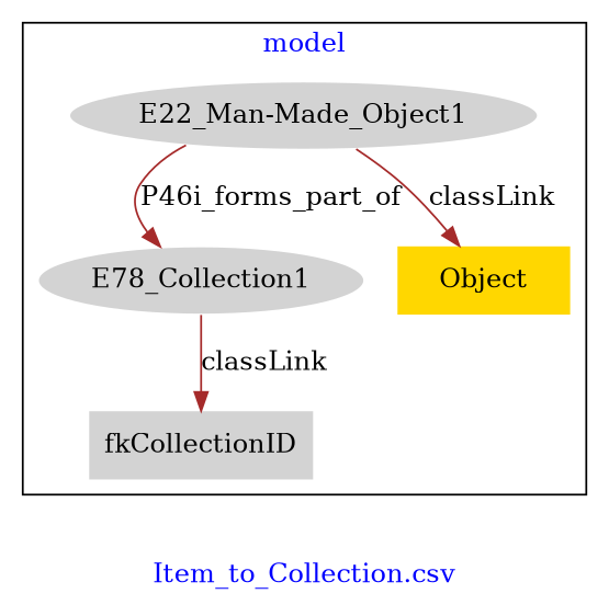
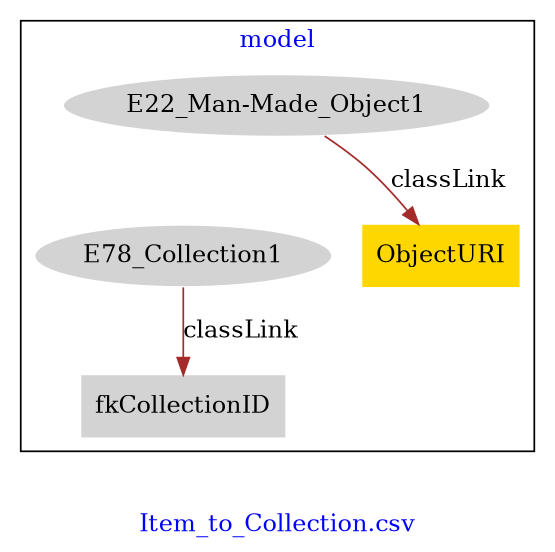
  digraph {
    fontcolor=blue
    label="Item_to_Collection.csv"
    remincross=true
    node [fillcolor=lightgray style=filled]
    edge [color=brown fontcolor=black]
    n1 [color=white label="E22_Man-Made_Object1"]
    n2 [color=white label=E78_Collection1]
    n3 [label=fkCollectionID shape=plaintext]
-   n4 [fillcolor=gold label=Object shape=plaintext]
+   n4 [fillcolor=gold label=ObjectURI shape=plaintext]
    subgraph cluster_1 {
      label=model
      n1
      n2
      n3
      n4
    }
-   n1 -> n2 [label=P46i_forms_part_of]
    n1 -> n4 [label=classLink]
    n2 -> n3 [label=classLink]
  }
